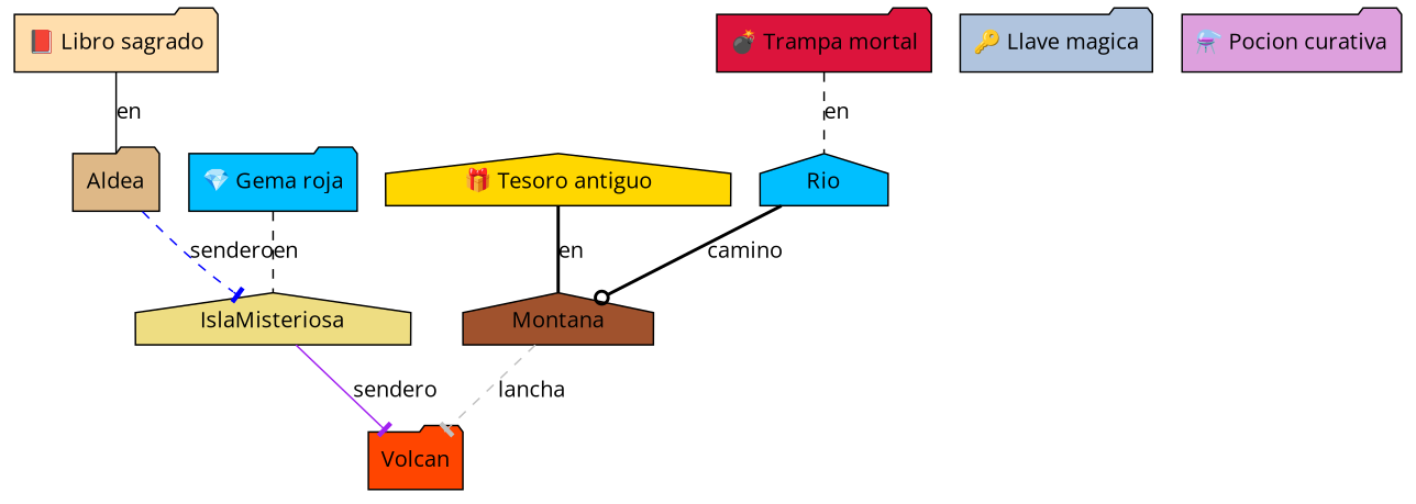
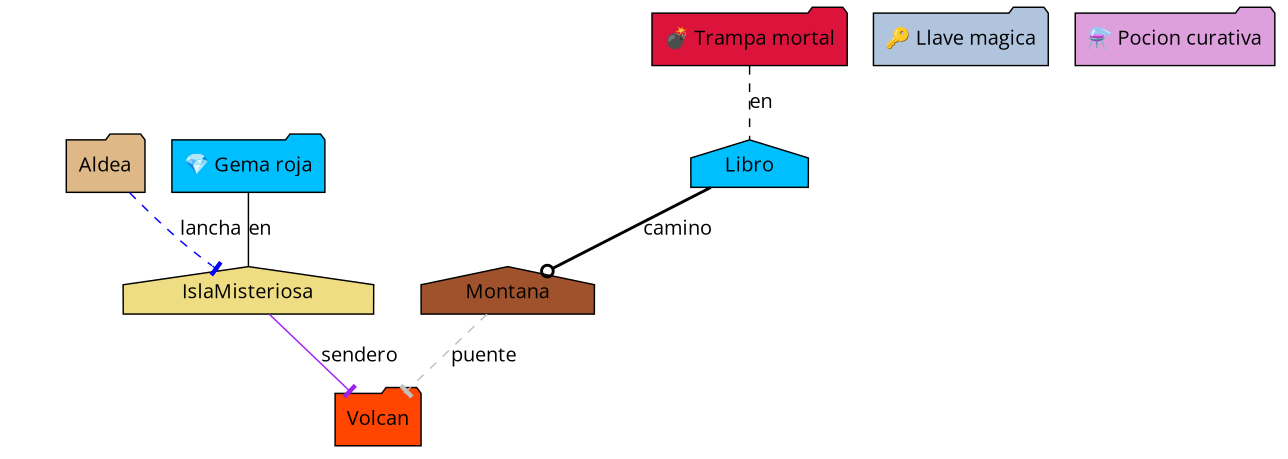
  digraph {
    fontname="Open Sans"
    splines=true
    node [fillcolor=deepskyblue fontname="Open Sans" shape=folder style=filled]
    edge [fontname="Open Sans" style=dashed]
-   n1 [label=Rio shape=house]
+   n1 [label=Libro shape=house]
    n2 [fillcolor=sienna label=Montana shape=house]
    n3 [fillcolor=orangered label=Volcan]
    n4 [fillcolor=burlywood label=Aldea]
    n5 [fillcolor=lightgoldenrod label=IslaMisteriosa shape=house]
    n6 [fillcolor=lightsteelblue label="🔑 Llave magica"]
    n7 [fillcolor=plum label="⚗️ Pocion curativa"]
-   n8 [fillcolor=gold label="🎁 Tesoro antiguo" shape=house]
-   n9 [fillcolor=navajowhite label="📕 Libro sagrado"]
    n10 [fillcolor=crimson label="💣 Trampa mortal"]
    n11 [label="💎 Gema roja"]
    n1 -> n2 [arrowhead=odot color=black label=camino style=bold]
-   n2 -> n3 [arrowhead=tee color=gray label=lancha]
-   n4 -> n5 [arrowhead=tee color=blue label=sendero]
+   n2 -> n3 [arrowhead=tee color=gray label=puente]
+   n4 -> n5 [arrowhead=tee color=blue label=lancha]
    n5 -> n3 [arrowhead=tee color=purple label=sendero style=solid]
-   n8 -> n2 [dir=none label=en style=bold]
-   n9 -> n4 [dir=none label=en style=solid]
    n10 -> n1 [dir=none label=en]
-   n11 -> n5 [dir=none label=en]
+   n11 -> n5 [dir=none label=en style=solid]
  }
